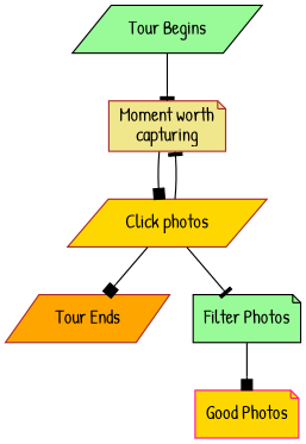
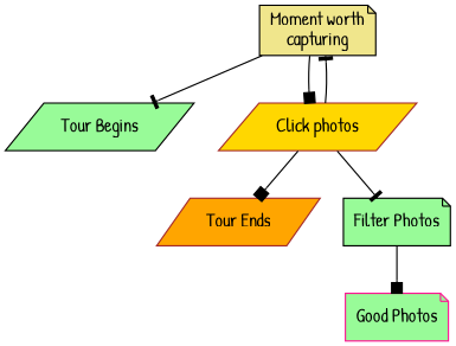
  digraph {
    fontname="Patrick Hand"
    node [color=brown fillcolor=palegreen fontname="Patrick Hand" shape=parallelogram style=filled]
    edge [arrowhead=tee fontname="Patrick Hand"]
    n1 [color=black label="Tour Begins"]
-   n2 [fillcolor=khaki label="Moment worth\ncapturing" shape=note]
+   n2 [color=black fillcolor=khaki label="Moment worth\ncapturing" shape=note]
    n3 [fillcolor=gold label="Click photos"]
    n4 [fillcolor=orange label="Tour Ends"]
    n5 [color=black label="Filter Photos" shape=note]
-   n6 [color=deeppink fillcolor=gold label="Good Photos" shape=note]
-   n1 -> n2
+   n6 [color=deeppink label="Good Photos" shape=note]
+   n2 -> n1
    n2 -> n3 [arrowhead=box]
    n3 -> n2
    n3 -> n4 [arrowhead=box]
    n3 -> n5
    n5 -> n6 [arrowhead=box]
  }
